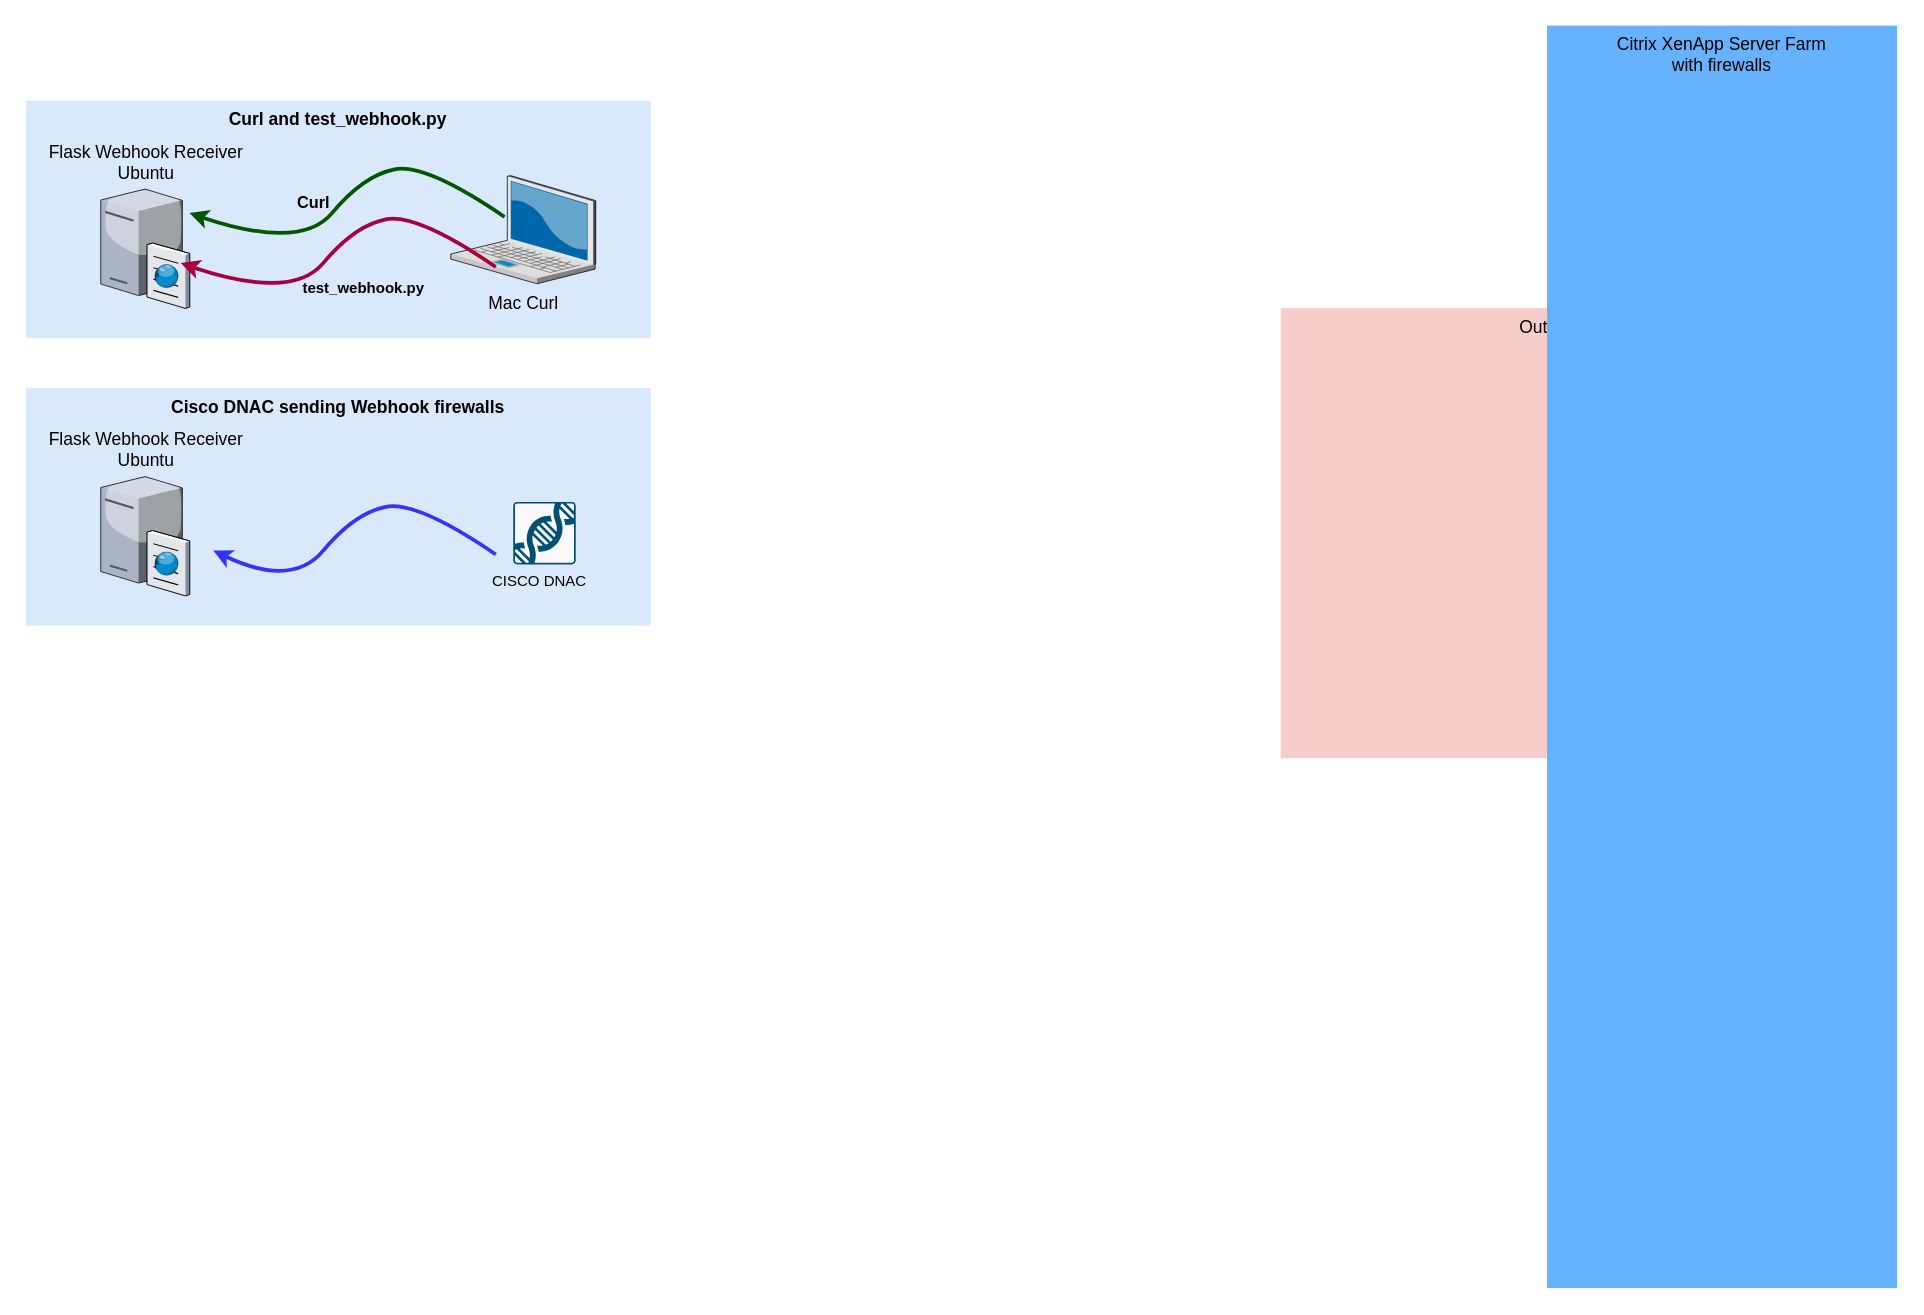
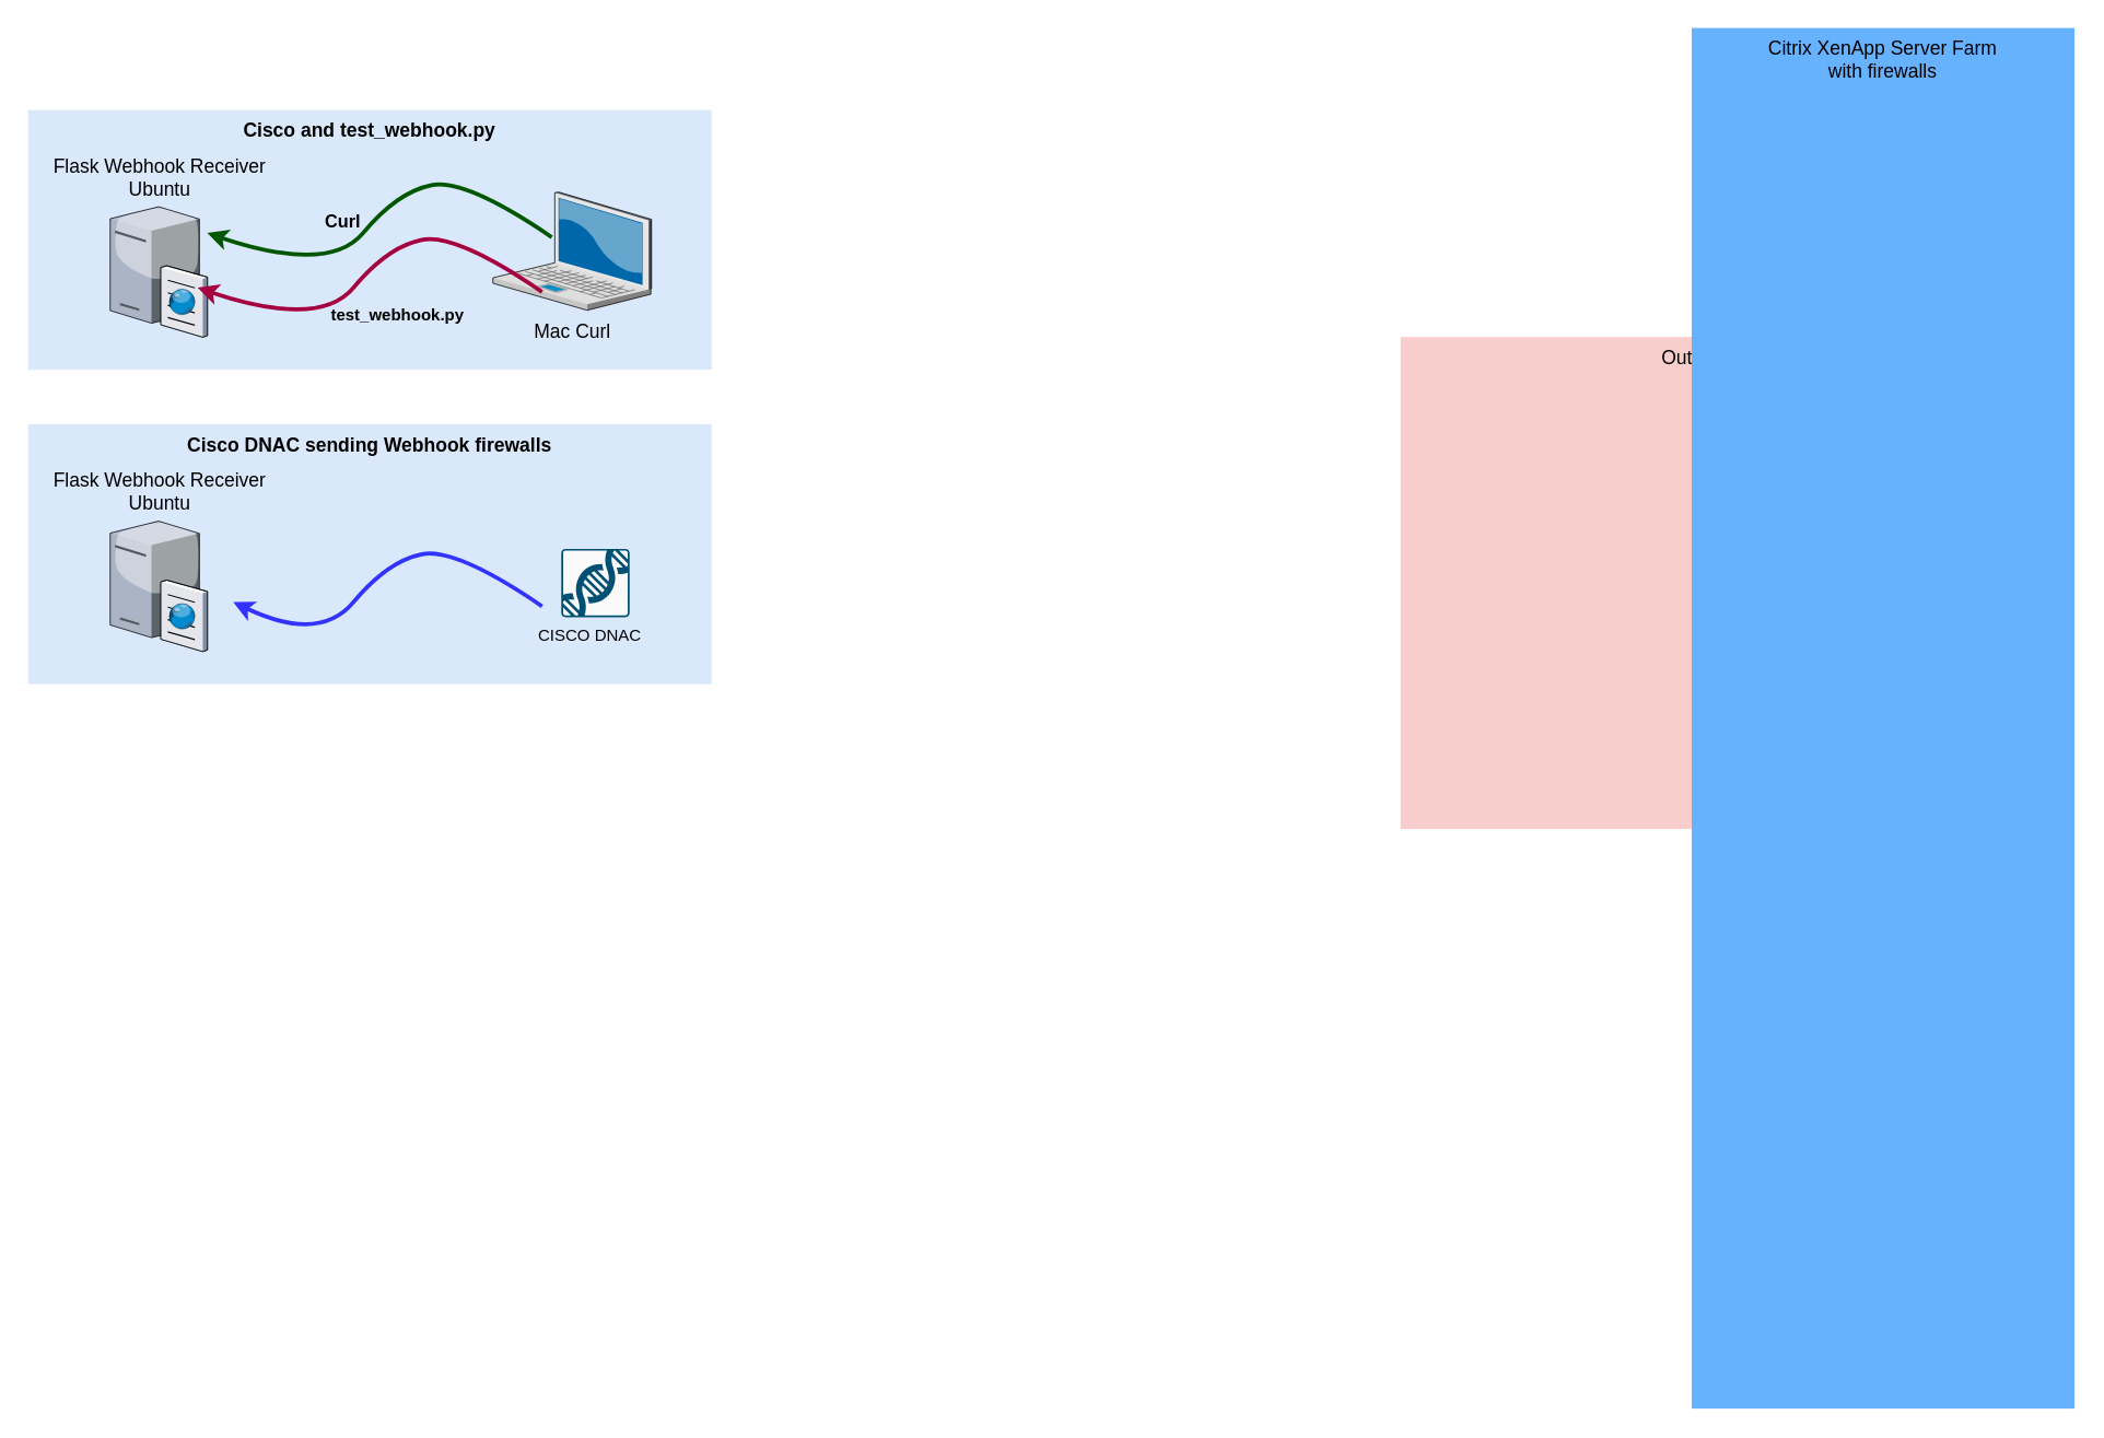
  <mxCell id="0" style=";html=1;" />
  <mxCell id="1" style=";html=1;" parent="0" />
  <mxCell id="2" value="Outside Networks" style="whiteSpace=wrap;html=1;fillColor=#f8cecc;fontSize=14;strokeColor=none;verticalAlign=top;" parent="1" vertex="1"><mxGeometry x="1024" y="246" width="493" height="360" as="geometry" /></mxCell>
  <mxCell id="3" value="Citrix XenApp Server Farm&lt;div&gt;with firewalls&lt;/div&gt;" style="whiteSpace=wrap;html=1;fillColor=#66b2ff;fontSize=14;strokeColor=none;verticalAlign=top;" parent="1" vertex="1"><mxGeometry x="1237" y="20" width="280" height="1010" as="geometry" /></mxCell>
- <mxCell id="4" value="&lt;b&gt;Curl and test_webhook.py&lt;/b&gt;" style="whiteSpace=wrap;html=1;fillColor=#dae8fc;fontSize=14;strokeColor=none;verticalAlign=top;" parent="1" vertex="1"><mxGeometry x="20" y="80" width="500" height="190" as="geometry" /></mxCell>
+ <mxCell id="4" value="&lt;b&gt;Cisco and test_webhook.py&lt;/b&gt;" style="whiteSpace=wrap;html=1;fillColor=#dae8fc;fontSize=14;strokeColor=none;verticalAlign=top;" parent="1" vertex="1"><mxGeometry x="20" y="80" width="500" height="190" as="geometry" /></mxCell>
  <mxCell id="5" value="Mac Curl" style="verticalLabelPosition=bottom;aspect=fixed;html=1;verticalAlign=top;strokeColor=none;shape=mxgraph.citrix.laptop_2;fillColor=#66B2FF;gradientColor=#0066CC;fontSize=14;" parent="1" vertex="1"><mxGeometry x="360" y="140" width="116" height="86.5" as="geometry" /></mxCell>
  <mxCell id="6" value="Flask Webhook Receiver&lt;br&gt;Ubuntu" style="verticalLabelPosition=top;aspect=fixed;html=1;verticalAlign=bottom;strokeColor=none;shape=mxgraph.citrix.cache_server;fillColor=#66B2FF;gradientColor=#0066CC;fontSize=14;labelPosition=center;align=center;" parent="1" vertex="1"><mxGeometry x="80" y="148.5" width="71" height="97.5" as="geometry" /></mxCell>
  <mxCell id="7" value="" style="curved=1;endArrow=classic;html=1;exitX=0.371;exitY=0.382;exitDx=0;exitDy=0;exitPerimeter=0;shadow=0;fillColor=#d80073;strokeColor=#A50040;strokeWidth=3;" edge="1" parent="1"><mxGeometry width="50" height="50" relative="1" as="geometry"><mxPoint x="396.016" y="213.043" as="sourcePoint" /><mxPoint x="143.98" y="210" as="targetPoint" /><Array as="points"><mxPoint x="332.98" y="170" /><mxPoint x="282.98" y="180" /><mxPoint x="232.98" y="240" /></Array></mxGeometry></mxCell>
  <mxCell id="8" value="&lt;b style=&quot;font-size: 12px;&quot;&gt;test_webhook.py&lt;/b&gt;" style="edgeLabel;html=1;align=center;verticalAlign=middle;resizable=0;points=[];fontColor=#000000;labelBackgroundColor=none;fontSize=12;" vertex="1" connectable="0" parent="7"><mxGeometry x="-0.046" y="6" relative="1" as="geometry"><mxPoint x="12" y="34" as="offset" /></mxGeometry></mxCell>
  <mxCell id="9" value="" style="curved=1;endArrow=classic;html=1;exitX=0.371;exitY=0.382;exitDx=0;exitDy=0;exitPerimeter=0;fillColor=#008a00;strokeColor=#005700;strokeWidth=3;" edge="1" parent="1" source="5"><mxGeometry width="50" height="50" relative="1" as="geometry"><mxPoint x="430" y="220" as="sourcePoint" /><mxPoint x="151" y="170" as="targetPoint" /><Array as="points"><mxPoint x="340" y="130" /><mxPoint x="290" y="140" /><mxPoint x="240" y="200" /></Array></mxGeometry></mxCell>
  <mxCell id="10" value="&lt;font style=&quot;font-size: 13px&quot;&gt;Curl&lt;/font&gt;" style="edgeLabel;html=1;align=center;verticalAlign=middle;resizable=0;points=[];labelBackgroundColor=none;fontStyle=1" vertex="1" connectable="0" parent="9"><mxGeometry x="0.77" y="-1" relative="1" as="geometry"><mxPoint x="66" y="-20" as="offset" /></mxGeometry></mxCell>
  <mxCell id="11" value="&lt;b&gt;Cisco DNAC sending Webhook firewalls&lt;/b&gt;" style="whiteSpace=wrap;html=1;fillColor=#dae8fc;fontSize=14;strokeColor=none;verticalAlign=top;" vertex="1" parent="1"><mxGeometry x="20" y="310" width="500" height="190" as="geometry" /></mxCell>
  <mxCell id="12" value="Flask Webhook Receiver&lt;br&gt;Ubuntu" style="verticalLabelPosition=top;aspect=fixed;html=1;verticalAlign=bottom;strokeColor=none;shape=mxgraph.citrix.cache_server;fillColor=#66B2FF;gradientColor=#0066CC;fontSize=14;labelPosition=center;align=center;" vertex="1" parent="1"><mxGeometry x="80" y="378.5" width="71" height="97.5" as="geometry" /></mxCell>
  <mxCell id="13" value="" style="curved=1;endArrow=classic;html=1;exitX=0.371;exitY=0.382;exitDx=0;exitDy=0;exitPerimeter=0;shadow=0;fillColor=#d80073;strokeWidth=3;strokeColor=#3333FF;" edge="1" parent="1"><mxGeometry width="50" height="50" relative="1" as="geometry"><mxPoint x="396.016" y="443.043" as="sourcePoint" /><mxPoint x="170" y="440" as="targetPoint" /><Array as="points"><mxPoint x="332.98" y="400" /><mxPoint x="282.98" y="410" /><mxPoint x="232.98" y="470" /></Array></mxGeometry></mxCell>
  <mxCell id="14" value="" style="points=[[0.015,0.015,0],[0.985,0.015,0],[0.985,0.985,0],[0.015,0.985,0],[0.25,0,0],[0.5,0,0],[0.75,0,0],[1,0.25,0],[1,0.5,0],[1,0.75,0],[0.75,1,0],[0.5,1,0],[0.25,1,0],[0,0.75,0],[0,0.5,0],[0,0.25,0]];verticalLabelPosition=bottom;html=1;verticalAlign=top;aspect=fixed;align=center;pointerEvents=1;shape=mxgraph.cisco19.rect;prIcon=cisco_dna_center;fillColor=#FAFAFA;strokeColor=#005073;" vertex="1" parent="1"><mxGeometry x="410" y="401" width="50" height="50" as="geometry" /></mxCell>
  <mxCell id="15" value="CISCO DNAC" style="text;strokeColor=none;fillColor=none;align=left;verticalAlign=top;spacingLeft=4;spacingRight=4;overflow=hidden;rotatable=0;points=[[0,0.5],[1,0.5]];portConstraint=eastwest;labelBackgroundColor=none;fontSize=12;fontColor=#000000;" vertex="1" parent="1"><mxGeometry x="387.5" y="451" width="95" height="26" as="geometry" /></mxCell>
